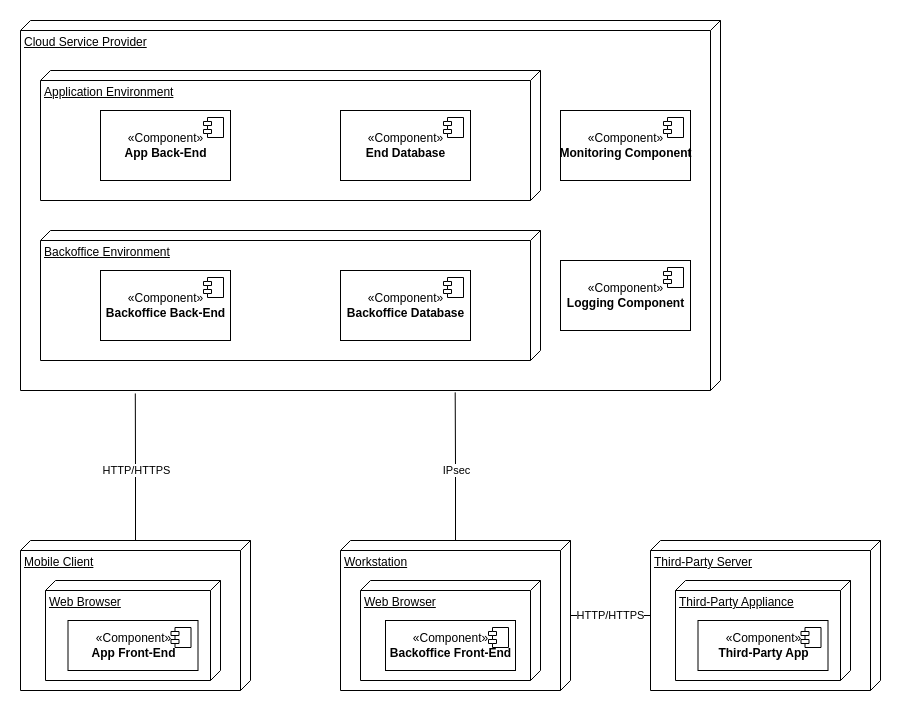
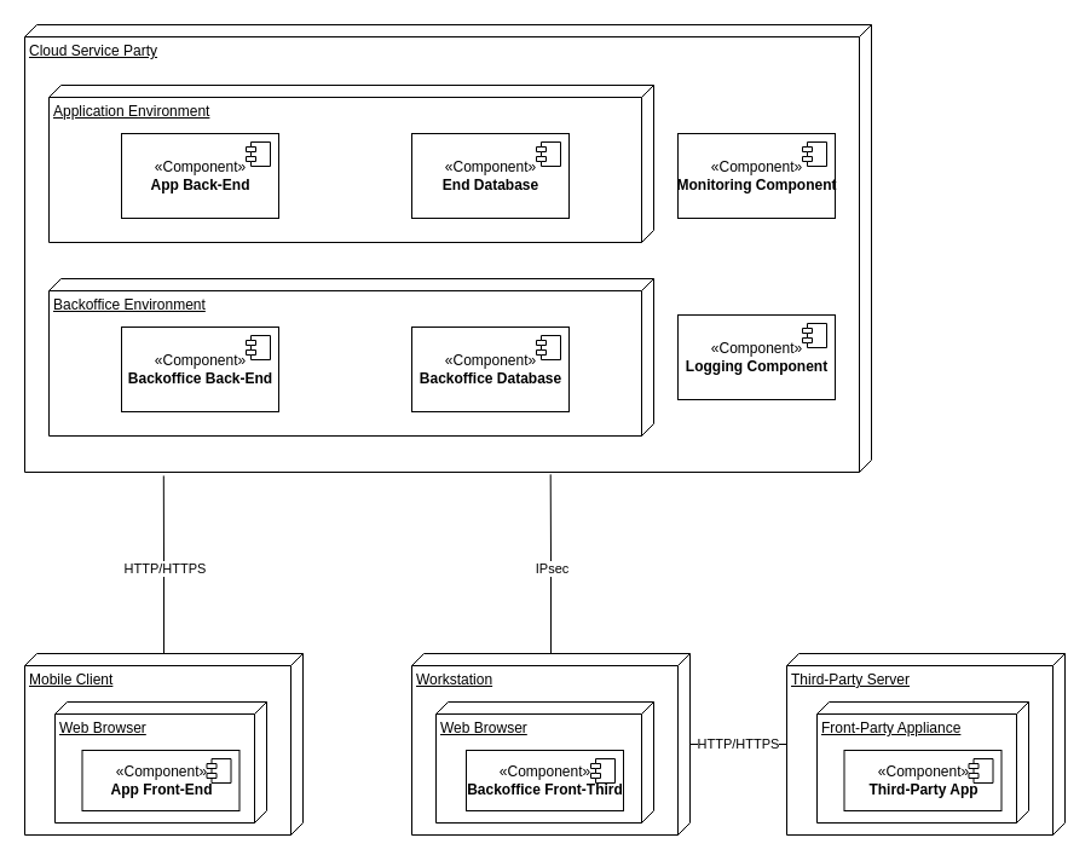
  <mxCell id="0" />
  <mxCell id="1" parent="0" />
- <mxCell id="2" value="Cloud Service Provider" style="verticalAlign=top;align=left;spacingTop=8;spacingLeft=2;spacingRight=12;shape=cube;size=10;direction=south;fontStyle=4;html=1;" parent="1" vertex="1"><mxGeometry x="20" y="20" width="700" height="370" as="geometry" /></mxCell>
+ <mxCell id="2" value="Cloud Service Party" style="verticalAlign=top;align=left;spacingTop=8;spacingLeft=2;spacingRight=12;shape=cube;size=10;direction=south;fontStyle=4;html=1;" parent="1" vertex="1"><mxGeometry x="20" y="20" width="700" height="370" as="geometry" /></mxCell>
  <mxCell id="3" style="edgeStyle=orthogonalEdgeStyle;rounded=0;orthogonalLoop=1;jettySize=auto;html=1;entryX=1.008;entryY=0.836;entryDx=0;entryDy=0;entryPerimeter=0;startArrow=none;startFill=0;endArrow=none;endFill=0;" parent="1" source="5" target="2" edge="1"><mxGeometry relative="1" as="geometry" /></mxCell>
  <mxCell id="4" value="HTTP/HTTPS" style="edgeLabel;html=1;align=center;verticalAlign=middle;resizable=0;points=[];" parent="3" vertex="1" connectable="0"><mxGeometry x="0.368" relative="1" as="geometry"><mxPoint x="0.2" y="29.85" as="offset" /></mxGeometry></mxCell>
  <mxCell id="5" value="Mobile Client" style="verticalAlign=top;align=left;spacingTop=8;spacingLeft=2;spacingRight=12;shape=cube;size=10;direction=south;fontStyle=4;html=1;" parent="1" vertex="1"><mxGeometry x="20" y="540" width="230" height="150" as="geometry" /></mxCell>
  <mxCell id="6" style="edgeStyle=orthogonalEdgeStyle;rounded=0;orthogonalLoop=1;jettySize=auto;html=1;entryX=1.005;entryY=0.379;entryDx=0;entryDy=0;entryPerimeter=0;startArrow=none;startFill=0;endArrow=none;endFill=0;" parent="1" source="8" target="2" edge="1"><mxGeometry relative="1" as="geometry" /></mxCell>
  <mxCell id="7" value="IPsec" style="edgeLabel;html=1;align=center;verticalAlign=middle;resizable=0;points=[];" parent="6" vertex="1" connectable="0"><mxGeometry x="-0.232" y="-1" relative="1" as="geometry"><mxPoint x="-0.99" y="-13.7" as="offset" /></mxGeometry></mxCell>
  <mxCell id="8" value="&lt;div&gt;Workstation&lt;/div&gt;" style="verticalAlign=top;align=left;spacingTop=8;spacingLeft=2;spacingRight=12;shape=cube;size=10;direction=south;fontStyle=4;html=1;" parent="1" vertex="1"><mxGeometry x="340" y="540" width="230" height="150" as="geometry" /></mxCell>
  <mxCell id="9" value="&lt;div&gt;Web Browser&lt;/div&gt;" style="verticalAlign=top;align=left;spacingTop=8;spacingLeft=2;spacingRight=12;shape=cube;size=10;direction=south;fontStyle=4;html=1;" parent="1" vertex="1"><mxGeometry x="360" y="580" width="180" height="100" as="geometry" /></mxCell>
  <mxCell id="10" value="&lt;div&gt;Web Browser&lt;/div&gt;" style="verticalAlign=top;align=left;spacingTop=8;spacingLeft=2;spacingRight=12;shape=cube;size=10;direction=south;fontStyle=4;html=1;" parent="1" vertex="1"><mxGeometry x="45" y="580" width="175" height="100" as="geometry" /></mxCell>
  <mxCell id="11" value="«Component»&lt;br&gt;&lt;b&gt;App Front-End&lt;br&gt;&lt;/b&gt;" style="html=1;dropTarget=0;" parent="1" vertex="1"><mxGeometry x="67.5" y="620" width="130" height="50" as="geometry" /></mxCell>
  <mxCell id="12" value="" style="shape=module;jettyWidth=8;jettyHeight=4;" parent="11" vertex="1"><mxGeometry x="1" width="20" height="20" relative="1" as="geometry"><mxPoint x="-27" y="7" as="offset" /></mxGeometry></mxCell>
- <mxCell id="13" value="«Component»&lt;br&gt;&lt;b&gt;Backoffice Front-End&lt;br&gt;&lt;/b&gt;" style="html=1;dropTarget=0;" parent="1" vertex="1"><mxGeometry x="385" y="620" width="130" height="50" as="geometry" /></mxCell>
+ <mxCell id="13" value="«Component»&lt;br&gt;&lt;b&gt;Backoffice Front-Third&lt;br&gt;&lt;/b&gt;" style="html=1;dropTarget=0;" parent="1" vertex="1"><mxGeometry x="385" y="620" width="130" height="50" as="geometry" /></mxCell>
  <mxCell id="14" value="" style="shape=module;jettyWidth=8;jettyHeight=4;" parent="13" vertex="1"><mxGeometry x="1" width="20" height="20" relative="1" as="geometry"><mxPoint x="-27" y="7" as="offset" /></mxGeometry></mxCell>
  <mxCell id="15" value="Application Environment" style="verticalAlign=top;align=left;spacingTop=8;spacingLeft=2;spacingRight=12;shape=cube;size=10;direction=south;fontStyle=4;html=1;" parent="1" vertex="1"><mxGeometry x="40" y="70" width="500" height="130" as="geometry" /></mxCell>
  <mxCell id="16" value="Backoffice Environment" style="verticalAlign=top;align=left;spacingTop=8;spacingLeft=2;spacingRight=12;shape=cube;size=10;direction=south;fontStyle=4;html=1;" parent="1" vertex="1"><mxGeometry x="40" y="230" width="500" height="130" as="geometry" /></mxCell>
  <mxCell id="17" value="«Component»&lt;br&gt;&lt;b&gt;App Back-End&lt;br&gt;&lt;/b&gt;" style="html=1;dropTarget=0;" parent="1" vertex="1"><mxGeometry x="100" y="110" width="130" height="70" as="geometry" /></mxCell>
  <mxCell id="18" value="" style="shape=module;jettyWidth=8;jettyHeight=4;" parent="17" vertex="1"><mxGeometry x="1" width="20" height="20" relative="1" as="geometry"><mxPoint x="-27" y="7" as="offset" /></mxGeometry></mxCell>
  <mxCell id="19" value="«Component»&lt;br&gt;&lt;b&gt;End Database&lt;br&gt;&lt;/b&gt;" style="html=1;dropTarget=0;" parent="1" vertex="1"><mxGeometry x="340" y="110" width="130" height="70" as="geometry" /></mxCell>
  <mxCell id="20" value="" style="shape=module;jettyWidth=8;jettyHeight=4;" parent="19" vertex="1"><mxGeometry x="1" width="20" height="20" relative="1" as="geometry"><mxPoint x="-27" y="7" as="offset" /></mxGeometry></mxCell>
  <mxCell id="21" value="«Component»&lt;br&gt;&lt;b&gt;Backoffice Back-End&lt;br&gt;&lt;/b&gt;" style="html=1;dropTarget=0;" parent="1" vertex="1"><mxGeometry x="100" y="270" width="130" height="70" as="geometry" /></mxCell>
  <mxCell id="22" value="" style="shape=module;jettyWidth=8;jettyHeight=4;" parent="21" vertex="1"><mxGeometry x="1" width="20" height="20" relative="1" as="geometry"><mxPoint x="-27" y="7" as="offset" /></mxGeometry></mxCell>
  <mxCell id="23" value="«Component»&lt;br&gt;&lt;b&gt;Backoffice Database&lt;br&gt;&lt;/b&gt;" style="html=1;dropTarget=0;" parent="1" vertex="1"><mxGeometry x="340" y="270" width="130" height="70" as="geometry" /></mxCell>
  <mxCell id="24" value="" style="shape=module;jettyWidth=8;jettyHeight=4;" parent="23" vertex="1"><mxGeometry x="1" width="20" height="20" relative="1" as="geometry"><mxPoint x="-27" y="7" as="offset" /></mxGeometry></mxCell>
  <mxCell id="25" value="«Component»&lt;br&gt;&lt;div&gt;&lt;b&gt;Logging Component&lt;/b&gt;&lt;/div&gt;" style="html=1;dropTarget=0;" parent="1" vertex="1"><mxGeometry x="560" y="260" width="130" height="70" as="geometry" /></mxCell>
  <mxCell id="26" value="" style="shape=module;jettyWidth=8;jettyHeight=4;" parent="25" vertex="1"><mxGeometry x="1" width="20" height="20" relative="1" as="geometry"><mxPoint x="-27" y="7" as="offset" /></mxGeometry></mxCell>
  <mxCell id="27" value="«Component»&lt;br&gt;&lt;div&gt;&lt;b&gt;Monitoring Component&lt;/b&gt;&lt;/div&gt;" style="html=1;dropTarget=0;" parent="1" vertex="1"><mxGeometry x="560" y="110" width="130" height="70" as="geometry" /></mxCell>
  <mxCell id="28" value="" style="shape=module;jettyWidth=8;jettyHeight=4;" parent="27" vertex="1"><mxGeometry x="1" width="20" height="20" relative="1" as="geometry"><mxPoint x="-27" y="7" as="offset" /></mxGeometry></mxCell>
  <mxCell id="29" value="HTTP/HTTPS" style="edgeStyle=orthogonalEdgeStyle;rounded=0;orthogonalLoop=1;jettySize=auto;html=1;endArrow=none;endFill=0;" edge="1" parent="1" source="30" target="8"><mxGeometry relative="1" as="geometry" /></mxCell>
  <mxCell id="30" value="Third-Party Server" style="verticalAlign=top;align=left;spacingTop=8;spacingLeft=2;spacingRight=12;shape=cube;size=10;direction=south;fontStyle=4;html=1;" vertex="1" parent="1"><mxGeometry x="650" y="540" width="230" height="150" as="geometry" /></mxCell>
- <mxCell id="31" value="Third-Party Appliance" style="verticalAlign=top;align=left;spacingTop=8;spacingLeft=2;spacingRight=12;shape=cube;size=10;direction=south;fontStyle=4;html=1;" vertex="1" parent="1"><mxGeometry x="675" y="580" width="175" height="100" as="geometry" /></mxCell>
+ <mxCell id="31" value="Front-Party Appliance" style="verticalAlign=top;align=left;spacingTop=8;spacingLeft=2;spacingRight=12;shape=cube;size=10;direction=south;fontStyle=4;html=1;" vertex="1" parent="1"><mxGeometry x="675" y="580" width="175" height="100" as="geometry" /></mxCell>
  <mxCell id="32" value="«Component»&lt;br&gt;&lt;b&gt;Third-Party App&lt;br&gt;&lt;/b&gt;" style="html=1;dropTarget=0;" vertex="1" parent="1"><mxGeometry x="697.5" y="620" width="130" height="50" as="geometry" /></mxCell>
  <mxCell id="33" value="" style="shape=module;jettyWidth=8;jettyHeight=4;" vertex="1" parent="32"><mxGeometry x="1" width="20" height="20" relative="1" as="geometry"><mxPoint x="-27" y="7" as="offset" /></mxGeometry></mxCell>
